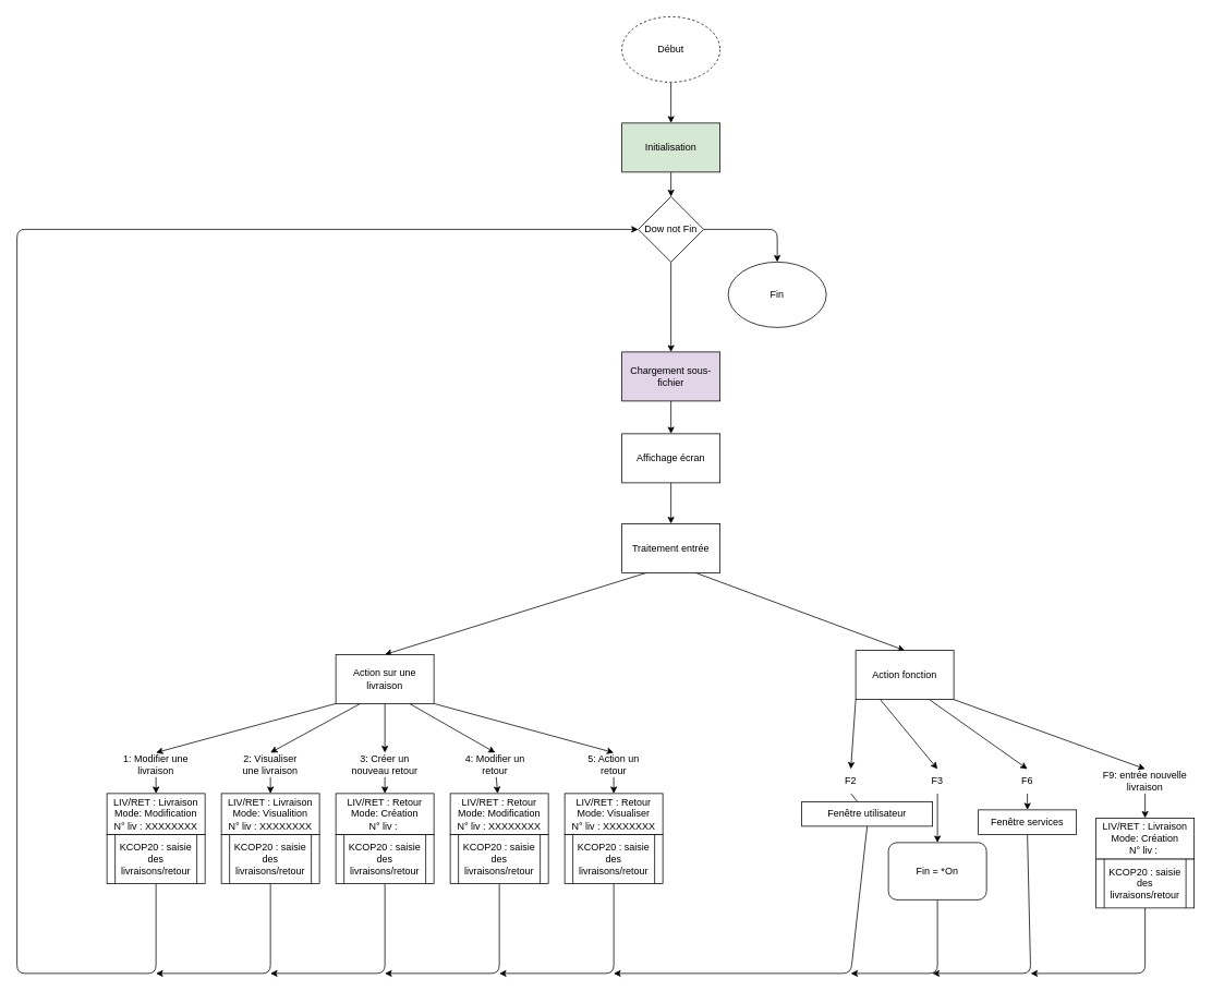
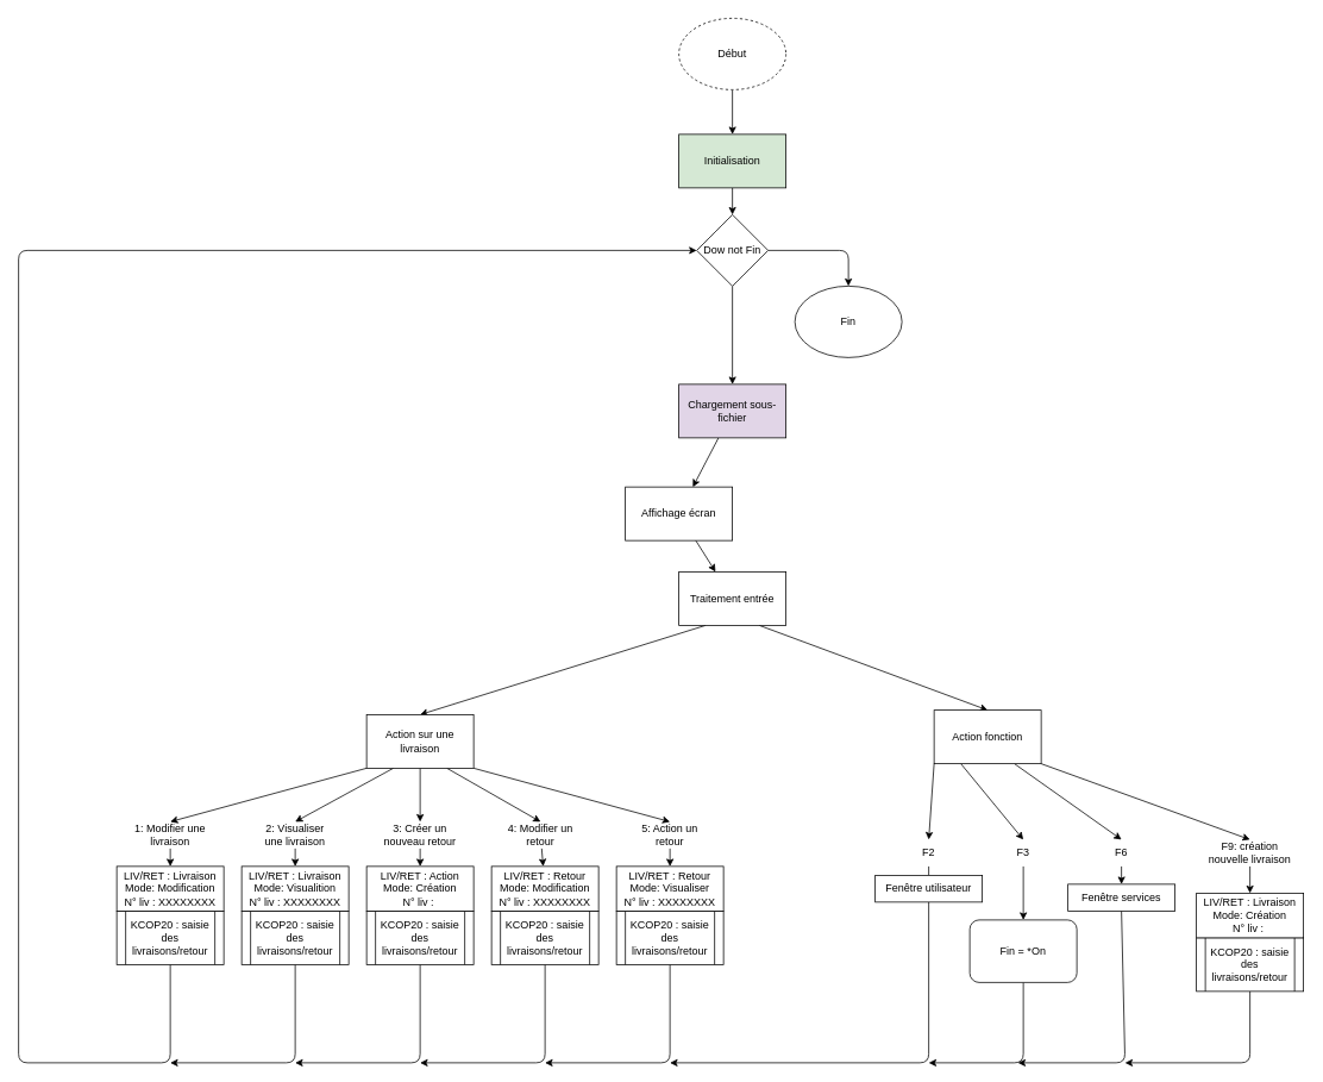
  <mxCell id="0" />
  <mxCell id="1" parent="0" />
  <mxCell id="2" value="" style="edgeStyle=none;html=1;" edge="1" parent="1" source="3" target="5"><mxGeometry relative="1" as="geometry" /></mxCell>
  <mxCell id="3" value="Début" style="ellipse;whiteSpace=wrap;html=1;dashed=1;" vertex="1" parent="1"><mxGeometry x="760" y="20" width="120" height="80" as="geometry" /></mxCell>
  <mxCell id="4" value="" style="edgeStyle=none;html=1;" edge="1" parent="1" source="5" target="51"><mxGeometry relative="1" as="geometry" /></mxCell>
  <mxCell id="5" value="Initialisation" style="rounded=0;whiteSpace=wrap;html=1;fillColor=#d5e8d4;" vertex="1" parent="1"><mxGeometry x="760" y="150" width="120" height="60" as="geometry" /></mxCell>
  <mxCell id="6" value="" style="edgeStyle=none;html=1;" edge="1" parent="1" source="7" target="9"><mxGeometry relative="1" as="geometry" /></mxCell>
  <mxCell id="7" value="Chargement sous-fichier" style="rounded=0;whiteSpace=wrap;html=1;fillColor=#e1d5e7;" vertex="1" parent="1"><mxGeometry x="760" y="430" width="120" height="60" as="geometry" /></mxCell>
  <mxCell id="8" value="" style="edgeStyle=none;html=1;" edge="1" parent="1" source="9" target="12"><mxGeometry relative="1" as="geometry" /></mxCell>
- <mxCell id="9" value="Affichage écran" style="whiteSpace=wrap;html=1;rounded=0;" vertex="1" parent="1"><mxGeometry x="760" y="530" width="120" height="60" as="geometry" /></mxCell>
+ <mxCell id="9" value="Affichage écran" style="whiteSpace=wrap;html=1;rounded=0;" vertex="1" parent="1"><mxGeometry x="700" y="545" width="120" height="60" as="geometry" /></mxCell>
  <mxCell id="10" style="edgeStyle=none;html=1;exitX=0.25;exitY=1;exitDx=0;exitDy=0;entryX=0.5;entryY=0;entryDx=0;entryDy=0;" edge="1" parent="1" source="12" target="30"><mxGeometry relative="1" as="geometry"><mxPoint x="675" y="700" as="sourcePoint" /></mxGeometry></mxCell>
  <mxCell id="11" style="edgeStyle=none;html=1;exitX=0.75;exitY=1;exitDx=0;exitDy=0;entryX=0.5;entryY=0;entryDx=0;entryDy=0;" edge="1" parent="1" source="12" target="35"><mxGeometry relative="1" as="geometry" /></mxCell>
  <mxCell id="12" value="Traitement entrée" style="whiteSpace=wrap;html=1;rounded=0;" vertex="1" parent="1"><mxGeometry x="760" y="640" width="120" height="60" as="geometry" /></mxCell>
  <mxCell id="13" value="Fin" style="ellipse;whiteSpace=wrap;html=1;" vertex="1" parent="1"><mxGeometry x="890" y="320" width="120" height="80" as="geometry" /></mxCell>
  <mxCell id="14" value="F2" style="text;html=1;strokeColor=none;fillColor=none;align=center;verticalAlign=middle;whiteSpace=wrap;rounded=0;" vertex="1" parent="1"><mxGeometry x="1010" y="940" width="60" height="30" as="geometry" /></mxCell>
  <mxCell id="15" value="" style="edgeStyle=none;html=1;" edge="1" parent="1" source="16" target="52"><mxGeometry relative="1" as="geometry" /></mxCell>
  <mxCell id="16" value="1: Modifier une livraison" style="text;html=1;strokeColor=none;fillColor=none;align=center;verticalAlign=middle;whiteSpace=wrap;rounded=0;" vertex="1" parent="1"><mxGeometry x="145" y="920" width="90" height="30" as="geometry" /></mxCell>
  <mxCell id="17" value="" style="edgeStyle=none;html=1;" edge="1" parent="1" source="18" target="55"><mxGeometry relative="1" as="geometry" /></mxCell>
  <mxCell id="18" value="2: Visualiser une livraison" style="text;html=1;strokeColor=none;fillColor=none;align=center;verticalAlign=middle;whiteSpace=wrap;rounded=0;" vertex="1" parent="1"><mxGeometry x="285" y="920" width="90" height="30" as="geometry" /></mxCell>
  <mxCell id="19" value="" style="edgeStyle=none;html=1;" edge="1" parent="1" source="20" target="58"><mxGeometry relative="1" as="geometry" /></mxCell>
  <mxCell id="20" value="3: Créer un nouveau retour" style="text;html=1;strokeColor=none;fillColor=none;align=center;verticalAlign=middle;whiteSpace=wrap;rounded=0;" vertex="1" parent="1"><mxGeometry x="425" y="920" width="90" height="30" as="geometry" /></mxCell>
  <mxCell id="21" value="" style="edgeStyle=none;html=1;" edge="1" parent="1" source="22" target="61"><mxGeometry relative="1" as="geometry" /></mxCell>
  <mxCell id="22" value="4: Modifier un retour" style="text;html=1;strokeColor=none;fillColor=none;align=center;verticalAlign=middle;whiteSpace=wrap;rounded=0;" vertex="1" parent="1"><mxGeometry x="560" y="920" width="90" height="30" as="geometry" /></mxCell>
  <mxCell id="23" value="" style="edgeStyle=none;html=1;" edge="1" parent="1" source="24" target="64"><mxGeometry relative="1" as="geometry" /></mxCell>
  <mxCell id="24" value="5: Action un retour" style="text;html=1;strokeColor=none;fillColor=none;align=center;verticalAlign=middle;whiteSpace=wrap;rounded=0;" vertex="1" parent="1"><mxGeometry x="705" y="920" width="90" height="30" as="geometry" /></mxCell>
  <mxCell id="25" style="edgeStyle=none;html=1;exitX=0;exitY=1;exitDx=0;exitDy=0;entryX=0.5;entryY=0;entryDx=0;entryDy=0;" edge="1" parent="1" source="30" target="16"><mxGeometry relative="1" as="geometry" /></mxCell>
  <mxCell id="26" style="edgeStyle=none;html=1;exitX=0.25;exitY=1;exitDx=0;exitDy=0;entryX=0.5;entryY=0;entryDx=0;entryDy=0;" edge="1" parent="1" source="30" target="18"><mxGeometry relative="1" as="geometry" /></mxCell>
  <mxCell id="27" style="edgeStyle=none;html=1;exitX=0.5;exitY=1;exitDx=0;exitDy=0;entryX=0.5;entryY=0;entryDx=0;entryDy=0;" edge="1" parent="1" source="30" target="20"><mxGeometry relative="1" as="geometry" /></mxCell>
  <mxCell id="28" style="edgeStyle=none;html=1;exitX=0.75;exitY=1;exitDx=0;exitDy=0;entryX=0.5;entryY=0;entryDx=0;entryDy=0;" edge="1" parent="1" source="30" target="22"><mxGeometry relative="1" as="geometry" /></mxCell>
  <mxCell id="29" style="edgeStyle=none;html=1;exitX=1;exitY=1;exitDx=0;exitDy=0;entryX=0.5;entryY=0;entryDx=0;entryDy=0;" edge="1" parent="1" source="30" target="24"><mxGeometry relative="1" as="geometry" /></mxCell>
  <mxCell id="30" value="Action sur une livraison" style="rounded=0;whiteSpace=wrap;html=1;" vertex="1" parent="1"><mxGeometry x="410" y="800" width="120" height="60" as="geometry" /></mxCell>
  <mxCell id="31" style="edgeStyle=none;html=1;exitX=0;exitY=1;exitDx=0;exitDy=0;entryX=0.5;entryY=0;entryDx=0;entryDy=0;" edge="1" parent="1" source="35" target="14"><mxGeometry relative="1" as="geometry" /></mxCell>
  <mxCell id="32" style="edgeStyle=none;html=1;exitX=0.25;exitY=1;exitDx=0;exitDy=0;entryX=0.5;entryY=0;entryDx=0;entryDy=0;" edge="1" parent="1" source="35" target="37"><mxGeometry relative="1" as="geometry"><mxPoint x="1096" y="890" as="targetPoint" /></mxGeometry></mxCell>
  <mxCell id="33" style="edgeStyle=none;html=1;exitX=0.75;exitY=1;exitDx=0;exitDy=0;entryX=0.5;entryY=0;entryDx=0;entryDy=0;" edge="1" parent="1" source="35" target="39"><mxGeometry relative="1" as="geometry" /></mxCell>
  <mxCell id="34" style="edgeStyle=none;html=1;exitX=1;exitY=1;exitDx=0;exitDy=0;entryX=0.5;entryY=0;entryDx=0;entryDy=0;" edge="1" parent="1" source="35" target="41"><mxGeometry relative="1" as="geometry" /></mxCell>
  <mxCell id="35" value="Action fonction" style="rounded=0;whiteSpace=wrap;html=1;" vertex="1" parent="1"><mxGeometry x="1046" y="795" width="120" height="60" as="geometry" /></mxCell>
  <mxCell id="36" style="edgeStyle=none;html=1;exitX=0.5;exitY=1;exitDx=0;exitDy=0;entryX=0.5;entryY=0;entryDx=0;entryDy=0;" edge="1" parent="1" source="37" target="69"><mxGeometry relative="1" as="geometry" /></mxCell>
  <mxCell id="37" value="F3" style="text;html=1;strokeColor=none;fillColor=none;align=center;verticalAlign=middle;whiteSpace=wrap;rounded=0;" vertex="1" parent="1"><mxGeometry x="1116" y="940" width="60" height="30" as="geometry" /></mxCell>
  <mxCell id="38" style="edgeStyle=none;html=1;entryX=0.5;entryY=0;entryDx=0;entryDy=0;exitX=0.5;exitY=1;exitDx=0;exitDy=0;" edge="1" parent="1" source="39" target="43"><mxGeometry relative="1" as="geometry"><mxPoint x="1256" y="980" as="sourcePoint" /></mxGeometry></mxCell>
  <mxCell id="39" value="F6" style="text;html=1;strokeColor=none;fillColor=none;align=center;verticalAlign=middle;whiteSpace=wrap;rounded=0;" vertex="1" parent="1"><mxGeometry x="1226" y="940" width="60" height="30" as="geometry" /></mxCell>
  <mxCell id="40" value="" style="edgeStyle=none;html=1;" edge="1" parent="1" source="41" target="67"><mxGeometry relative="1" as="geometry" /></mxCell>
- <mxCell id="41" value="F9: entrée nouvelle livraison" style="text;html=1;strokeColor=none;fillColor=none;align=center;verticalAlign=middle;whiteSpace=wrap;rounded=0;" vertex="1" parent="1"><mxGeometry x="1345" y="940" width="110" height="30" as="geometry" /></mxCell>
+ <mxCell id="41" value="F9: création nouvelle livraison" style="text;html=1;strokeColor=none;fillColor=none;align=center;verticalAlign=middle;whiteSpace=wrap;rounded=0;" vertex="1" parent="1"><mxGeometry x="1345" y="940" width="110" height="30" as="geometry" /></mxCell>
  <mxCell id="42" style="edgeStyle=none;html=1;exitX=0.5;exitY=1;exitDx=0;exitDy=0;" edge="1" parent="1" source="43"><mxGeometry relative="1" as="geometry"><mxPoint x="1140" y="1190" as="targetPoint" /><Array as="points"><mxPoint x="1260" y="1190" /></Array></mxGeometry></mxCell>
  <mxCell id="43" value="Fenêtre services" style="rounded=0;whiteSpace=wrap;html=1;" vertex="1" parent="1"><mxGeometry x="1196" y="990" width="120" height="30" as="geometry" /></mxCell>
  <mxCell id="44" value="" style="edgeStyle=none;html=1;entryX=0;entryY=0.5;entryDx=0;entryDy=0;" edge="1" parent="1" source="45" target="51"><mxGeometry relative="1" as="geometry"><mxPoint x="190" y="1160" as="targetPoint" /><Array as="points"><mxPoint x="190" y="1190" /><mxPoint x="20" y="1190" /><mxPoint x="20" y="280" /></Array></mxGeometry></mxCell>
  <mxCell id="45" value="KCOP20 : saisie des livraisons/retour" style="shape=process;whiteSpace=wrap;html=1;backgroundOutline=1;size=0.083;" vertex="1" parent="1"><mxGeometry x="130" y="1020" width="120" height="60" as="geometry" /></mxCell>
  <mxCell id="46" value="" style="edgeStyle=none;html=1;exitX=0.5;exitY=1;exitDx=0;exitDy=0;endArrow=none;" edge="1" parent="1" source="14" target="48"><mxGeometry relative="1" as="geometry"><mxPoint x="1040" y="970" as="sourcePoint" /><mxPoint x="1039.15" y="1140" as="targetPoint" /></mxGeometry></mxCell>
  <mxCell id="47" style="edgeStyle=none;html=1;exitX=0.5;exitY=1;exitDx=0;exitDy=0;" edge="1" parent="1" source="48"><mxGeometry relative="1" as="geometry"><mxPoint x="750" y="1190" as="targetPoint" /><Array as="points"><mxPoint x="1040" y="1190" /></Array></mxGeometry></mxCell>
- <mxCell id="48" value="Fenêtre utilisateur" style="rounded=0;whiteSpace=wrap;html=1;" vertex="1" parent="1"><mxGeometry x="980" y="980" width="160" height="30" as="geometry" /></mxCell>
+ <mxCell id="48" value="Fenêtre utilisateur" style="rounded=0;whiteSpace=wrap;html=1;" vertex="1" parent="1"><mxGeometry x="980" y="980" width="120" height="30" as="geometry" /></mxCell>
  <mxCell id="49" value="" style="edgeStyle=none;html=1;" edge="1" parent="1" source="51" target="7"><mxGeometry relative="1" as="geometry" /></mxCell>
  <mxCell id="50" style="edgeStyle=none;html=1;exitX=1;exitY=0.5;exitDx=0;exitDy=0;entryX=0.5;entryY=0;entryDx=0;entryDy=0;" edge="1" parent="1" source="51" target="13"><mxGeometry relative="1" as="geometry"><Array as="points"><mxPoint x="950" y="280" /></Array></mxGeometry></mxCell>
  <mxCell id="51" value="Dow not Fin" style="rhombus;whiteSpace=wrap;html=1;" vertex="1" parent="1"><mxGeometry x="780" y="240" width="80" height="80" as="geometry" /></mxCell>
  <mxCell id="52" value="LIV/RET : Livraison&lt;br&gt;Mode: Modification&lt;br&gt;N° liv : XXXXXXXX" style="rounded=0;whiteSpace=wrap;html=1;" vertex="1" parent="1"><mxGeometry x="130" y="970" width="120" height="50" as="geometry" /></mxCell>
  <mxCell id="53" style="edgeStyle=none;html=1;exitX=0.5;exitY=1;exitDx=0;exitDy=0;" edge="1" parent="1" source="54"><mxGeometry relative="1" as="geometry"><mxPoint x="190" y="1190" as="targetPoint" /><Array as="points"><mxPoint x="330" y="1190" /></Array></mxGeometry></mxCell>
  <mxCell id="54" value="KCOP20 : saisie des livraisons/retour" style="shape=process;whiteSpace=wrap;html=1;backgroundOutline=1;size=0.083;" vertex="1" parent="1"><mxGeometry x="270" y="1020" width="120" height="60" as="geometry" /></mxCell>
  <mxCell id="55" value="LIV/RET : Livraison&lt;br&gt;Mode: Visualition&lt;br&gt;N° liv : XXXXXXXX" style="rounded=0;whiteSpace=wrap;html=1;" vertex="1" parent="1"><mxGeometry x="270" y="970" width="120" height="50" as="geometry" /></mxCell>
  <mxCell id="56" style="edgeStyle=none;html=1;exitX=0.5;exitY=1;exitDx=0;exitDy=0;" edge="1" parent="1" source="57"><mxGeometry relative="1" as="geometry"><mxPoint x="330" y="1190" as="targetPoint" /><Array as="points"><mxPoint x="470" y="1190" /></Array></mxGeometry></mxCell>
  <mxCell id="57" value="KCOP20 : saisie des livraisons/retour" style="shape=process;whiteSpace=wrap;html=1;backgroundOutline=1;size=0.083;" vertex="1" parent="1"><mxGeometry x="410" y="1020" width="120" height="60" as="geometry" /></mxCell>
- <mxCell id="58" value="LIV/RET : Retour&lt;br&gt;Mode: Création&lt;br&gt;N° liv :&amp;nbsp;" style="rounded=0;whiteSpace=wrap;html=1;" vertex="1" parent="1"><mxGeometry x="410" y="970" width="120" height="50" as="geometry" /></mxCell>
+ <mxCell id="58" value="LIV/RET : Action&lt;br&gt;Mode: Création&lt;br&gt;N° liv :&amp;nbsp;" style="rounded=0;whiteSpace=wrap;html=1;" vertex="1" parent="1"><mxGeometry x="410" y="970" width="120" height="50" as="geometry" /></mxCell>
  <mxCell id="59" style="edgeStyle=none;html=1;exitX=0.5;exitY=1;exitDx=0;exitDy=0;" edge="1" parent="1" source="60"><mxGeometry relative="1" as="geometry"><mxPoint x="470" y="1190" as="targetPoint" /><Array as="points"><mxPoint x="610" y="1190" /></Array></mxGeometry></mxCell>
  <mxCell id="60" value="KCOP20 : saisie des livraisons/retour" style="shape=process;whiteSpace=wrap;html=1;backgroundOutline=1;size=0.083;" vertex="1" parent="1"><mxGeometry x="550" y="1020" width="120" height="60" as="geometry" /></mxCell>
  <mxCell id="61" value="LIV/RET : Retour&lt;br&gt;Mode: Modification&lt;br&gt;N° liv : XXXXXXXX" style="rounded=0;whiteSpace=wrap;html=1;" vertex="1" parent="1"><mxGeometry x="550" y="970" width="120" height="50" as="geometry" /></mxCell>
  <mxCell id="62" style="edgeStyle=none;html=1;exitX=0.5;exitY=1;exitDx=0;exitDy=0;" edge="1" parent="1" source="63"><mxGeometry relative="1" as="geometry"><mxPoint x="610" y="1190" as="targetPoint" /><Array as="points"><mxPoint x="750" y="1190" /></Array></mxGeometry></mxCell>
  <mxCell id="63" value="KCOP20 : saisie des livraisons/retour" style="shape=process;whiteSpace=wrap;html=1;backgroundOutline=1;size=0.083;" vertex="1" parent="1"><mxGeometry x="690" y="1020" width="120" height="60" as="geometry" /></mxCell>
  <mxCell id="64" value="LIV/RET : Retour&lt;br&gt;Mode: Visualiser&lt;br&gt;N° liv : XXXXXXXX" style="rounded=0;whiteSpace=wrap;html=1;" vertex="1" parent="1"><mxGeometry x="690" y="970" width="120" height="50" as="geometry" /></mxCell>
  <mxCell id="65" style="edgeStyle=none;html=1;exitX=0.5;exitY=1;exitDx=0;exitDy=0;" edge="1" parent="1" source="66"><mxGeometry relative="1" as="geometry"><mxPoint x="1260" y="1190" as="targetPoint" /><Array as="points"><mxPoint x="1400" y="1190" /></Array></mxGeometry></mxCell>
  <mxCell id="66" value="KCOP20 : saisie des livraisons/retour" style="shape=process;whiteSpace=wrap;html=1;backgroundOutline=1;size=0.083;" vertex="1" parent="1"><mxGeometry x="1340" y="1050" width="120" height="60" as="geometry" /></mxCell>
  <mxCell id="67" value="LIV/RET : Livraison&lt;br&gt;Mode: Création&lt;br&gt;N° liv :&amp;nbsp;" style="rounded=0;whiteSpace=wrap;html=1;" vertex="1" parent="1"><mxGeometry x="1340" y="1000" width="120" height="50" as="geometry" /></mxCell>
  <mxCell id="68" style="edgeStyle=none;html=1;exitX=0.5;exitY=1;exitDx=0;exitDy=0;" edge="1" parent="1" source="69"><mxGeometry relative="1" as="geometry"><mxPoint x="1040" y="1190" as="targetPoint" /><Array as="points"><mxPoint x="1146" y="1190" /></Array></mxGeometry></mxCell>
  <mxCell id="69" value="Fin = *On" style="rounded=1;whiteSpace=wrap;html=1;" vertex="1" parent="1"><mxGeometry x="1086" y="1030" width="120" height="70" as="geometry" /></mxCell>
